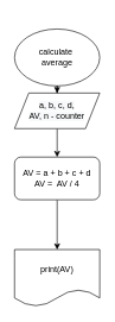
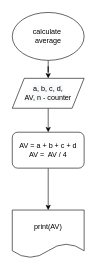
  <mxCell id="0" />
  <mxCell id="1" parent="0" />
  <mxCell id="2" value="" style="edgeStyle=orthogonalEdgeStyle;rounded=0;orthogonalLoop=1;jettySize=auto;html=1;" edge="1" parent="1" source="3" target="5"><mxGeometry relative="1" as="geometry" /></mxCell>
- <mxCell id="3" value="calculate&amp;nbsp;&lt;br&gt;average" style="ellipse;whiteSpace=wrap;html=1;" vertex="1" parent="1"><mxGeometry x="20" y="40" width="120" height="80" as="geometry" /></mxCell>
+ <mxCell id="3" value="calculate&amp;nbsp;&lt;br&gt;average" style="ellipse;whiteSpace=wrap;html=1;" vertex="1" parent="1"><mxGeometry x="20" y="20" width="120" height="80" as="geometry" /></mxCell>
  <mxCell id="4" value="" style="edgeStyle=orthogonalEdgeStyle;rounded=0;orthogonalLoop=1;jettySize=auto;html=1;" edge="1" parent="1" source="5" target="7"><mxGeometry relative="1" as="geometry" /></mxCell>
  <mxCell id="5" value="&lt;span style=&quot;color: rgb(0, 0, 0); font-family: Helvetica; font-size: 12px; font-style: normal; font-variant-ligatures: normal; font-variant-caps: normal; font-weight: 400; letter-spacing: normal; orphans: 2; text-align: center; text-indent: 0px; text-transform: none; widows: 2; word-spacing: 0px; -webkit-text-stroke-width: 0px; background-color: rgb(248, 249, 250); text-decoration-thickness: initial; text-decoration-style: initial; text-decoration-color: initial; float: none; display: inline !important;&quot;&gt;a, b, c, d,&lt;/span&gt;&lt;br style=&quot;color: rgb(0, 0, 0); font-family: Helvetica; font-size: 12px; font-style: normal; font-variant-ligatures: normal; font-variant-caps: normal; font-weight: 400; letter-spacing: normal; orphans: 2; text-align: center; text-indent: 0px; text-transform: none; widows: 2; word-spacing: 0px; -webkit-text-stroke-width: 0px; background-color: rgb(248, 249, 250); text-decoration-thickness: initial; text-decoration-style: initial; text-decoration-color: initial;&quot;&gt;&lt;span style=&quot;color: rgb(0, 0, 0); font-family: Helvetica; font-size: 12px; font-style: normal; font-variant-ligatures: normal; font-variant-caps: normal; font-weight: 400; letter-spacing: normal; orphans: 2; text-align: center; text-indent: 0px; text-transform: none; widows: 2; word-spacing: 0px; -webkit-text-stroke-width: 0px; background-color: rgb(248, 249, 250); text-decoration-thickness: initial; text-decoration-style: initial; text-decoration-color: initial; float: none; display: inline !important;&quot;&gt;AV, n - counter&lt;/span&gt;" style="shape=parallelogram;perimeter=parallelogramPerimeter;whiteSpace=wrap;html=1;fixedSize=1;" vertex="1" parent="1"><mxGeometry x="20" y="130" width="120" height="50" as="geometry" /></mxCell>
  <mxCell id="6" value="" style="edgeStyle=orthogonalEdgeStyle;rounded=0;orthogonalLoop=1;jettySize=auto;html=1;" edge="1" parent="1" source="7" target="8"><mxGeometry relative="1" as="geometry" /></mxCell>
  <mxCell id="7" value="AV = a + b + c + d&lt;br&gt;AV =&amp;nbsp; AV / 4" style="whiteSpace=wrap;html=1;rounded=1;" vertex="1" parent="1"><mxGeometry x="20" y="220" width="120" height="60" as="geometry" /></mxCell>
  <mxCell id="8" value="print(AV)" style="shape=document;whiteSpace=wrap;html=1;boundedLbl=1;" vertex="1" parent="1"><mxGeometry x="20" y="350" width="120" height="80" as="geometry" /></mxCell>
